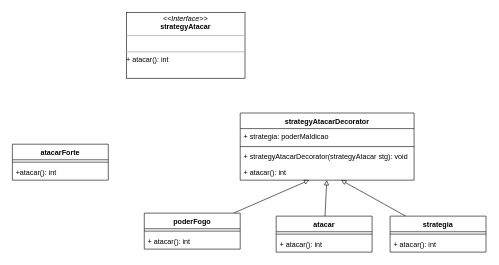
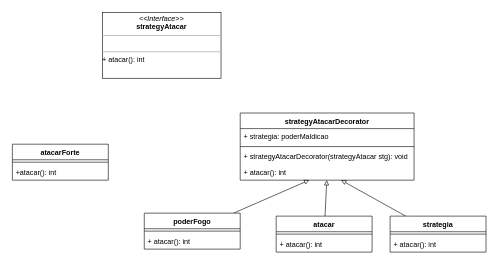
  <mxCell id="0" />
  <mxCell id="1" parent="0" />
- <mxCell id="2" value="&lt;p style=&quot;margin: 0px ; margin-top: 4px ; text-align: center&quot;&gt;&lt;i&gt;&amp;lt;&amp;lt;Interface&amp;gt;&amp;gt;&lt;/i&gt;&lt;br&gt;&lt;b&gt;strategyAtacar&lt;/b&gt;&lt;/p&gt;&lt;hr size=&quot;1&quot;&gt;&lt;br&gt;&lt;hr size=&quot;1&quot;&gt;+ atacar(): int" style="verticalAlign=top;align=left;overflow=fill;fontSize=12;fontFamily=Helvetica;html=1;noLabel=0;portConstraintRotation=0;snapToPoint=0;" vertex="1" parent="1"><mxGeometry x="210" y="20" width="198" height="110" as="geometry" /></mxCell>
+ <mxCell id="2" value="&lt;p style=&quot;margin: 0px ; margin-top: 4px ; text-align: center&quot;&gt;&lt;i&gt;&amp;lt;&amp;lt;Interface&amp;gt;&amp;gt;&lt;/i&gt;&lt;br&gt;&lt;b&gt;strategyAtacar&lt;/b&gt;&lt;/p&gt;&lt;hr size=&quot;1&quot;&gt;&lt;br&gt;&lt;hr size=&quot;1&quot;&gt;+ atacar(): int" style="verticalAlign=top;align=left;overflow=fill;fontSize=12;fontFamily=Helvetica;html=1;noLabel=0;portConstraintRotation=0;snapToPoint=0;" vertex="1" parent="1"><mxGeometry x="170" y="20" width="198" height="110" as="geometry" /></mxCell>
  <mxCell id="3" value="atacarForte" style="swimlane;fontStyle=1;align=center;verticalAlign=top;childLayout=stackLayout;horizontal=1;startSize=26;horizontalStack=0;resizeParent=1;resizeParentMax=0;resizeLast=0;collapsible=1;marginBottom=0;" vertex="1" parent="1"><mxGeometry x="20" y="240" width="160" height="60" as="geometry" /></mxCell>
  <mxCell id="4" value="" style="line;strokeWidth=1;fillColor=none;align=left;verticalAlign=middle;spacingTop=-1;spacingLeft=3;spacingRight=3;rotatable=0;labelPosition=right;points=[];portConstraint=eastwest;" vertex="1" parent="3"><mxGeometry y="26" width="160" height="8" as="geometry" /></mxCell>
  <mxCell id="5" value="+atacar(): int" style="text;strokeColor=none;fillColor=none;align=left;verticalAlign=top;spacingLeft=4;spacingRight=4;overflow=hidden;rotatable=0;points=[[0,0.5],[1,0.5]];portConstraint=eastwest;" vertex="1" parent="3"><mxGeometry y="34" width="160" height="26" as="geometry" /></mxCell>
  <mxCell id="6" value="strategyAtacarDecorator" style="swimlane;fontStyle=1;align=center;verticalAlign=top;childLayout=stackLayout;horizontal=1;startSize=26;horizontalStack=0;resizeParent=1;resizeParentMax=0;resizeLast=0;collapsible=1;marginBottom=0;" vertex="1" parent="1"><mxGeometry x="400" y="188" width="290" height="112" as="geometry" /></mxCell>
  <mxCell id="7" value="+ strategia: poderMaldicao" style="text;strokeColor=none;fillColor=none;align=left;verticalAlign=top;spacingLeft=4;spacingRight=4;overflow=hidden;rotatable=0;points=[[0,0.5],[1,0.5]];portConstraint=eastwest;" vertex="1" parent="6"><mxGeometry y="26" width="290" height="26" as="geometry" /></mxCell>
  <mxCell id="8" value="" style="line;strokeWidth=1;fillColor=none;align=left;verticalAlign=middle;spacingTop=-1;spacingLeft=3;spacingRight=3;rotatable=0;labelPosition=right;points=[];portConstraint=eastwest;" vertex="1" parent="6"><mxGeometry y="52" width="290" height="8" as="geometry" /></mxCell>
  <mxCell id="9" value="+ strategyAtacarDecorator(strategyAtacar stg): void" style="text;strokeColor=none;fillColor=none;align=left;verticalAlign=top;spacingLeft=4;spacingRight=4;overflow=hidden;rotatable=0;points=[[0,0.5],[1,0.5]];portConstraint=eastwest;html=1;rounded=0;shadow=0;sketch=0;glass=0;" vertex="1" parent="6"><mxGeometry y="60" width="290" height="26" as="geometry" /></mxCell>
  <mxCell id="10" value="+ atacar(): int" style="text;strokeColor=none;fillColor=none;align=left;verticalAlign=top;spacingLeft=4;spacingRight=4;overflow=hidden;rotatable=0;points=[[0,0.5],[1,0.5]];portConstraint=eastwest;html=1;rounded=0;shadow=0;sketch=0;glass=0;" vertex="1" parent="6"><mxGeometry y="86" width="290" height="26" as="geometry" /></mxCell>
  <mxCell id="11" style="edgeStyle=none;rounded=0;orthogonalLoop=1;jettySize=auto;html=1;endArrow=block;endFill=0;" edge="1" parent="1" source="12" target="10"><mxGeometry relative="1" as="geometry" /></mxCell>
  <mxCell id="12" value="poderFogo" style="swimlane;fontStyle=1;align=center;verticalAlign=top;childLayout=stackLayout;horizontal=1;startSize=26;horizontalStack=0;resizeParent=1;resizeParentMax=0;resizeLast=0;collapsible=1;marginBottom=0;" vertex="1" parent="1"><mxGeometry x="240" y="355" width="160" height="60" as="geometry" /></mxCell>
  <mxCell id="13" value="" style="line;strokeWidth=1;fillColor=none;align=left;verticalAlign=middle;spacingTop=-1;spacingLeft=3;spacingRight=3;rotatable=0;labelPosition=right;points=[];portConstraint=eastwest;" vertex="1" parent="12"><mxGeometry y="26" width="160" height="8" as="geometry" /></mxCell>
  <mxCell id="14" value="+ atacar(): int" style="text;strokeColor=none;fillColor=none;align=left;verticalAlign=top;spacingLeft=4;spacingRight=4;overflow=hidden;rotatable=0;points=[[0,0.5],[1,0.5]];portConstraint=eastwest;" vertex="1" parent="12"><mxGeometry y="34" width="160" height="26" as="geometry" /></mxCell>
  <mxCell id="15" style="edgeStyle=none;rounded=0;orthogonalLoop=1;jettySize=auto;html=1;endArrow=block;endFill=0;" edge="1" parent="1" source="16" target="10"><mxGeometry relative="1" as="geometry" /></mxCell>
  <mxCell id="16" value="atacar" style="swimlane;fontStyle=1;align=center;verticalAlign=top;childLayout=stackLayout;horizontal=1;startSize=26;horizontalStack=0;resizeParent=1;resizeParentMax=0;resizeLast=0;collapsible=1;marginBottom=0;" vertex="1" parent="1"><mxGeometry x="460" y="360" width="160" height="60" as="geometry" /></mxCell>
  <mxCell id="17" value="" style="line;strokeWidth=1;fillColor=none;align=left;verticalAlign=middle;spacingTop=-1;spacingLeft=3;spacingRight=3;rotatable=0;labelPosition=right;points=[];portConstraint=eastwest;" vertex="1" parent="16"><mxGeometry y="26" width="160" height="8" as="geometry" /></mxCell>
  <mxCell id="18" value="+ atacar(): int" style="text;strokeColor=none;fillColor=none;align=left;verticalAlign=top;spacingLeft=4;spacingRight=4;overflow=hidden;rotatable=0;points=[[0,0.5],[1,0.5]];portConstraint=eastwest;" vertex="1" parent="16"><mxGeometry y="34" width="160" height="26" as="geometry" /></mxCell>
  <mxCell id="19" style="edgeStyle=none;rounded=0;orthogonalLoop=1;jettySize=auto;html=1;endArrow=block;endFill=0;" edge="1" parent="1" source="20" target="10"><mxGeometry relative="1" as="geometry" /></mxCell>
  <mxCell id="20" value="strategia" style="swimlane;fontStyle=1;align=center;verticalAlign=top;childLayout=stackLayout;horizontal=1;startSize=26;horizontalStack=0;resizeParent=1;resizeParentMax=0;resizeLast=0;collapsible=1;marginBottom=0;" vertex="1" parent="1"><mxGeometry x="650" y="360" width="160" height="60" as="geometry" /></mxCell>
  <mxCell id="21" value="" style="line;strokeWidth=1;fillColor=none;align=left;verticalAlign=middle;spacingTop=-1;spacingLeft=3;spacingRight=3;rotatable=0;labelPosition=right;points=[];portConstraint=eastwest;" vertex="1" parent="20"><mxGeometry y="26" width="160" height="8" as="geometry" /></mxCell>
  <mxCell id="22" value="+ atacar(): int" style="text;strokeColor=none;fillColor=none;align=left;verticalAlign=top;spacingLeft=4;spacingRight=4;overflow=hidden;rotatable=0;points=[[0,0.5],[1,0.5]];portConstraint=eastwest;" vertex="1" parent="20"><mxGeometry y="34" width="160" height="26" as="geometry" /></mxCell>
